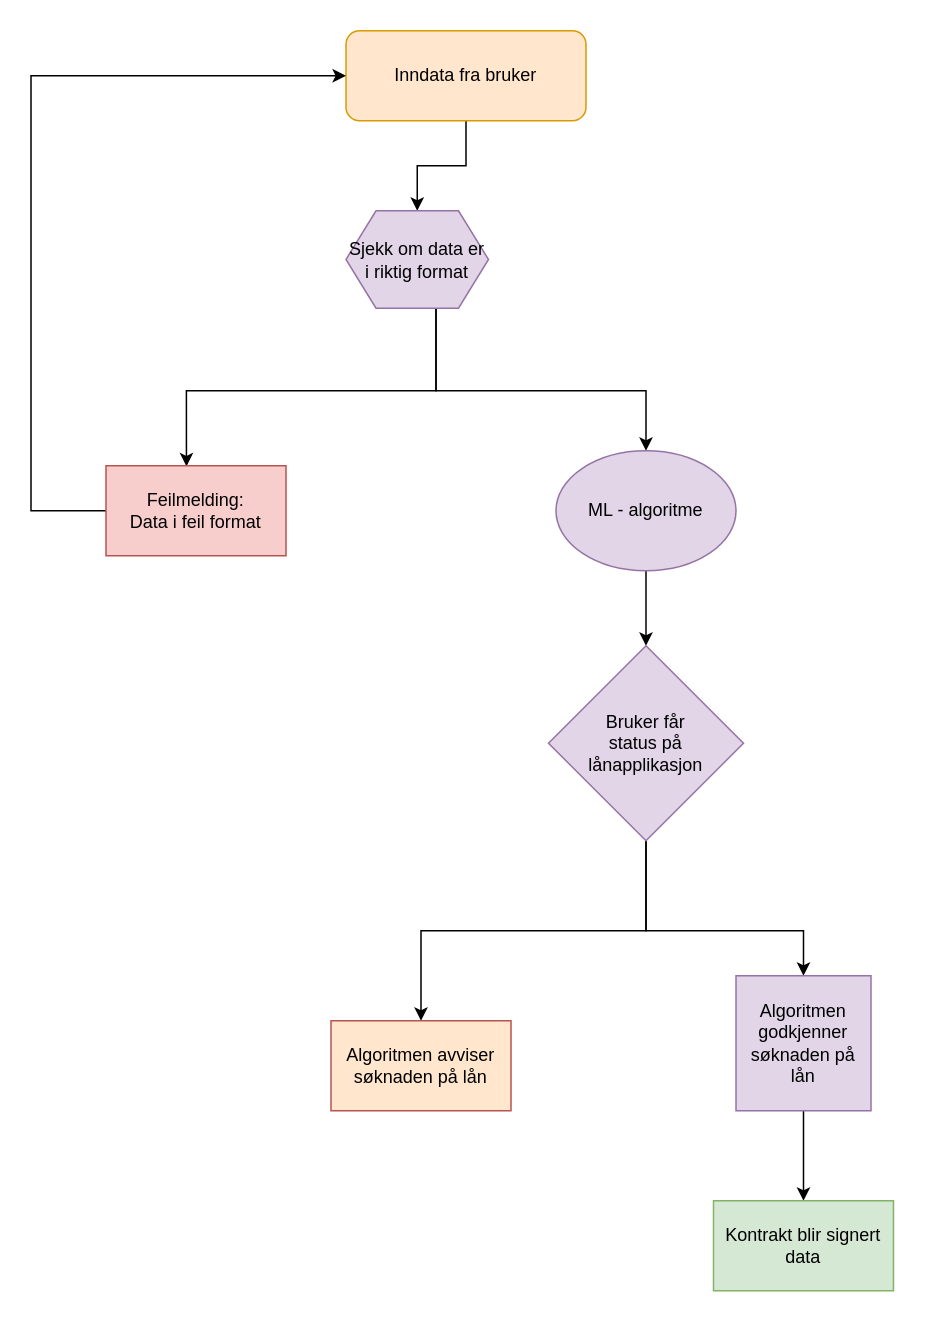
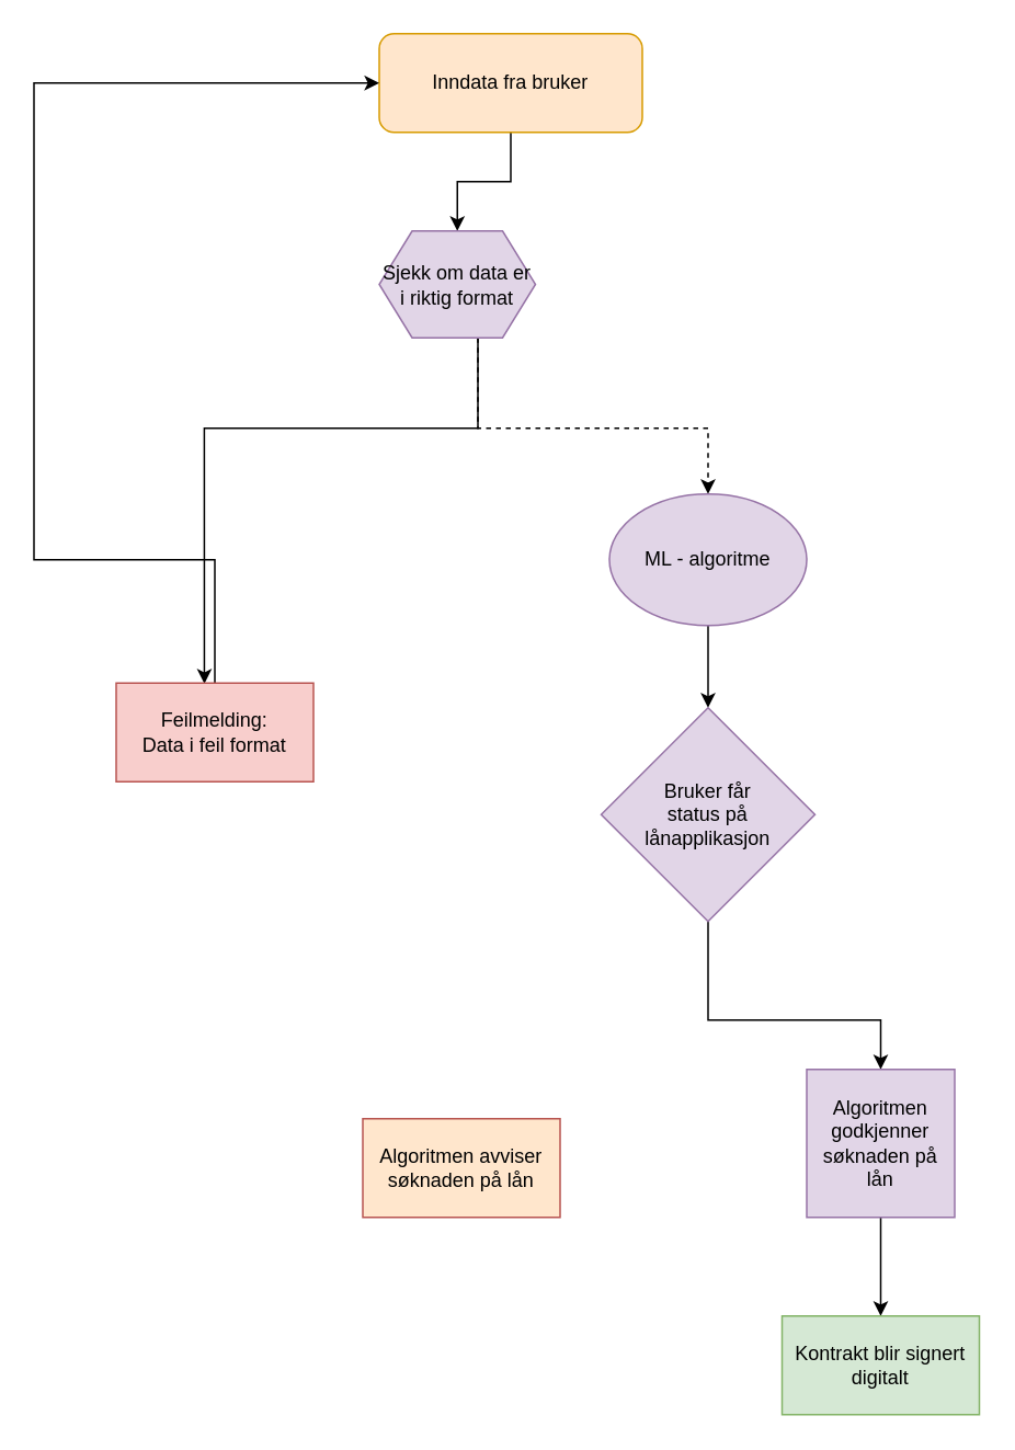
  <mxCell id="0" />
  <mxCell id="1" parent="0" />
  <mxCell id="2" value="" style="edgeStyle=orthogonalEdgeStyle;rounded=0;orthogonalLoop=1;jettySize=auto;html=1;" edge="1" parent="1" source="3" target="6"><mxGeometry relative="1" as="geometry" /></mxCell>
  <mxCell id="3" value="Inndata fra bruker" style="rounded=1;whiteSpace=wrap;html=1;fillColor=#ffe6cc;strokeColor=#d79b00;" vertex="1" parent="1"><mxGeometry x="230" y="20" width="160" height="60" as="geometry" /></mxCell>
- <mxCell id="4" value="" style="edgeStyle=orthogonalEdgeStyle;rounded=0;orthogonalLoop=1;jettySize=auto;html=1;" edge="1" parent="1" source="6" target="10"><mxGeometry relative="1" as="geometry"><Array as="points"><mxPoint x="290" y="260" /><mxPoint x="430" y="260" /></Array></mxGeometry></mxCell>
+ <mxCell id="4" value="" style="edgeStyle=orthogonalEdgeStyle;rounded=0;orthogonalLoop=1;jettySize=auto;html=1;dashed=1;" edge="1" parent="1" source="6" target="10"><mxGeometry relative="1" as="geometry"><Array as="points"><mxPoint x="290" y="260" /><mxPoint x="430" y="260" /></Array></mxGeometry></mxCell>
  <mxCell id="5" style="edgeStyle=orthogonalEdgeStyle;rounded=0;orthogonalLoop=1;jettySize=auto;html=1;entryX=0.447;entryY=0.007;entryDx=0;entryDy=0;entryPerimeter=0;" edge="1" parent="1" source="6" target="8"><mxGeometry relative="1" as="geometry"><Array as="points"><mxPoint x="290" y="260" /><mxPoint x="124" y="260" /></Array></mxGeometry></mxCell>
  <mxCell id="6" value="Sjekk om data er&lt;br&gt;i riktig format" style="shape=hexagon;perimeter=hexagonPerimeter2;whiteSpace=wrap;html=1;fixedSize=1;fillColor=#e1d5e7;strokeColor=#9673a6;" vertex="1" parent="1"><mxGeometry x="230" y="140" width="95" height="65" as="geometry" /></mxCell>
  <mxCell id="7" style="edgeStyle=orthogonalEdgeStyle;rounded=0;orthogonalLoop=1;jettySize=auto;html=1;entryX=0;entryY=0.5;entryDx=0;entryDy=0;" edge="1" parent="1" source="8" target="3"><mxGeometry relative="1" as="geometry"><Array as="points"><mxPoint x="20" y="340" /><mxPoint x="20" y="50" /></Array></mxGeometry></mxCell>
- <mxCell id="8" value="Feilmelding:&lt;br&gt;Data i feil format" style="rounded=0;whiteSpace=wrap;html=1;fillColor=#f8cecc;strokeColor=#b85450;" vertex="1" parent="1"><mxGeometry x="70" y="310" width="120" height="60" as="geometry" /></mxCell>
+ <mxCell id="8" value="Feilmelding:&lt;br&gt;Data i feil format" style="rounded=0;whiteSpace=wrap;html=1;fillColor=#f8cecc;strokeColor=#b85450;" vertex="1" parent="1"><mxGeometry x="70" y="415" width="120" height="60" as="geometry" /></mxCell>
  <mxCell id="9" value="" style="edgeStyle=orthogonalEdgeStyle;rounded=0;orthogonalLoop=1;jettySize=auto;html=1;" edge="1" parent="1" source="10" target="13"><mxGeometry relative="1" as="geometry" /></mxCell>
  <mxCell id="10" value="ML - algoritme" style="ellipse;whiteSpace=wrap;html=1;fillColor=#e1d5e7;strokeColor=#9673a6;" vertex="1" parent="1"><mxGeometry x="370" y="300" width="120" height="80" as="geometry" /></mxCell>
  <mxCell id="11" style="edgeStyle=orthogonalEdgeStyle;rounded=0;orthogonalLoop=1;jettySize=auto;html=1;entryX=0.5;entryY=0;entryDx=0;entryDy=0;" edge="1" parent="1" source="13" target="16"><mxGeometry relative="1" as="geometry"><Array as="points"><mxPoint x="430" y="620" /><mxPoint x="535" y="620" /></Array></mxGeometry></mxCell>
- <mxCell id="12" style="edgeStyle=orthogonalEdgeStyle;rounded=0;orthogonalLoop=1;jettySize=auto;html=1;entryX=0.5;entryY=0;entryDx=0;entryDy=0;" edge="1" parent="1" source="13" target="14"><mxGeometry relative="1" as="geometry"><Array as="points"><mxPoint x="430" y="620" /><mxPoint x="280" y="620" /></Array></mxGeometry></mxCell>
  <mxCell id="13" value="Bruker får&lt;br&gt;status på&lt;br&gt;lånapplikasjon" style="rhombus;whiteSpace=wrap;html=1;fillColor=#e1d5e7;strokeColor=#9673a6;" vertex="1" parent="1"><mxGeometry x="365" y="430" width="130" height="130" as="geometry" /></mxCell>
  <mxCell id="14" value="Algoritmen avviser&lt;br&gt;søknaden på lån" style="rounded=0;whiteSpace=wrap;html=1;fillColor=#ffe6cc;strokeColor=#b85450;" vertex="1" parent="1"><mxGeometry x="220" y="680" width="120" height="60" as="geometry" /></mxCell>
  <mxCell id="15" style="edgeStyle=orthogonalEdgeStyle;rounded=0;orthogonalLoop=1;jettySize=auto;html=1;entryX=0.5;entryY=0;entryDx=0;entryDy=0;" edge="1" parent="1" source="16" target="17"><mxGeometry relative="1" as="geometry" /></mxCell>
  <mxCell id="16" value="Algoritmen&lt;br&gt;godkjenner&lt;br&gt;søknaden på&lt;br&gt;lån" style="whiteSpace=wrap;html=1;aspect=fixed;fillColor=#e1d5e7;strokeColor=#9673a6;" vertex="1" parent="1"><mxGeometry x="490" y="650" width="90" height="90" as="geometry" /></mxCell>
- <mxCell id="17" value="Kontrakt blir signert&lt;br&gt;data" style="rounded=0;whiteSpace=wrap;html=1;fillColor=#d5e8d4;strokeColor=#82b366;" vertex="1" parent="1"><mxGeometry x="475" y="800" width="120" height="60" as="geometry" /></mxCell>
+ <mxCell id="17" value="Kontrakt blir signert&lt;br&gt;digitalt" style="rounded=0;whiteSpace=wrap;html=1;fillColor=#d5e8d4;strokeColor=#82b366;" vertex="1" parent="1"><mxGeometry x="475" y="800" width="120" height="60" as="geometry" /></mxCell>
